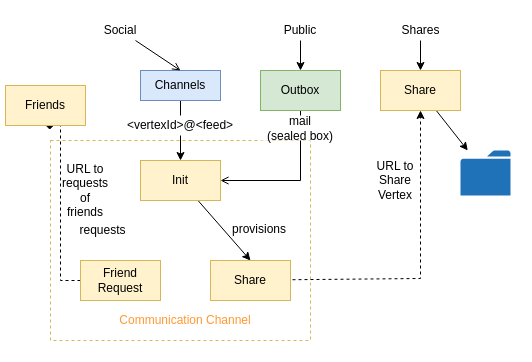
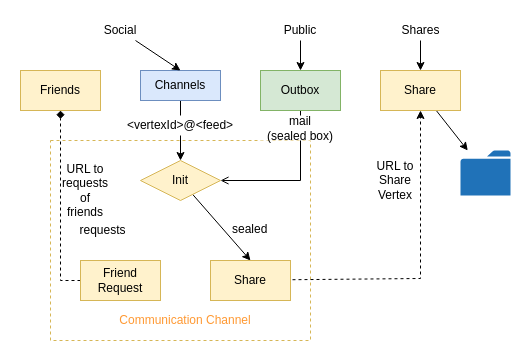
  <mxCell id="0" />
  <mxCell id="1" parent="0" />
  <mxCell id="2" value="" style="rounded=0;whiteSpace=wrap;html=1;dashed=1;strokeColor=#d6b656;fillColor=none;" vertex="1" parent="1"><mxGeometry x="50" y="140" width="260" height="200" as="geometry" /></mxCell>
  <mxCell id="3" style="edgeStyle=orthogonalEdgeStyle;rounded=0;orthogonalLoop=1;jettySize=auto;html=1;entryX=1;entryY=0.5;entryDx=0;entryDy=0;exitX=0.5;exitY=1;exitDx=0;exitDy=0;endArrow=open;" edge="1" parent="1" source="4" target="8"><mxGeometry relative="1" as="geometry" /></mxCell>
  <mxCell id="4" value="Outbox" style="rounded=0;whiteSpace=wrap;html=1;fillColor=#d5e8d4;strokeColor=#82b366;" vertex="1" parent="1"><mxGeometry x="260" y="70" width="80" height="40" as="geometry" /></mxCell>
  <mxCell id="5" value="" style="edgeStyle=none;rounded=0;orthogonalLoop=1;jettySize=auto;html=1;" edge="1" parent="1" source="6" target="8"><mxGeometry relative="1" as="geometry" /></mxCell>
  <mxCell id="6" value="Channels" style="rounded=0;whiteSpace=wrap;html=1;fillColor=#dae8fc;strokeColor=#6c8ebf;" vertex="1" parent="1"><mxGeometry x="140" y="70" width="80" height="30" as="geometry" /></mxCell>
  <mxCell id="7" style="rounded=0;orthogonalLoop=1;jettySize=auto;html=1;entryX=0.5;entryY=0;entryDx=0;entryDy=0;" edge="1" parent="1" source="8" target="10"><mxGeometry relative="1" as="geometry" /></mxCell>
- <mxCell id="8" value="Init" style="rounded=0;whiteSpace=wrap;html=1;fillColor=#fff2cc;strokeColor=#d6b656;" vertex="1" parent="1"><mxGeometry x="140" y="160" width="80" height="40" as="geometry" /></mxCell>
+ <mxCell id="8" value="Init" style="rhombus;whiteSpace=wrap;html=1;fillColor=#fff2cc;strokeColor=#d6b656;" vertex="1" parent="1"><mxGeometry x="140" y="160" width="80" height="40" as="geometry" /></mxCell>
  <mxCell id="9" style="edgeStyle=none;rounded=0;orthogonalLoop=1;jettySize=auto;html=1;entryX=0.5;entryY=1;entryDx=0;entryDy=0;dashed=1;" edge="1" parent="1" target="23"><mxGeometry relative="1" as="geometry"><mxPoint x="250" y="279.619" as="sourcePoint" /><Array as="points"><mxPoint x="420" y="278" /></Array></mxGeometry></mxCell>
  <mxCell id="10" value="Share" style="rounded=0;whiteSpace=wrap;html=1;fillColor=#fff2cc;strokeColor=#d6b656;" vertex="1" parent="1"><mxGeometry x="210" y="260" width="80" height="40" as="geometry" /></mxCell>
  <mxCell id="11" style="edgeStyle=orthogonalEdgeStyle;rounded=0;orthogonalLoop=1;jettySize=auto;html=1;entryX=0.5;entryY=1;entryDx=0;entryDy=0;dashed=1;endArrow=diamond;" edge="1" parent="1" source="12" target="16"><mxGeometry relative="1" as="geometry"><Array as="points"><mxPoint x="60" y="280" /></Array></mxGeometry></mxCell>
  <mxCell id="12" value="Friend Request" style="rounded=0;whiteSpace=wrap;html=1;fillColor=#fff2cc;strokeColor=#d6b656;" vertex="1" parent="1"><mxGeometry x="80" y="260" width="80" height="40" as="geometry" /></mxCell>
  <mxCell id="13" value="&lt;span style=&quot;color: rgb(0 , 0 , 0) ; font-family: &amp;#34;helvetica&amp;#34; ; font-size: 12px ; font-style: normal ; font-weight: 400 ; letter-spacing: normal ; text-align: center ; text-indent: 0px ; text-transform: none ; word-spacing: 0px ; display: inline ; float: none&quot;&gt;&amp;lt;vertexId&amp;gt;@&amp;lt;feed&amp;gt;&lt;/span&gt;" style="text;html=1;strokeColor=none;align=center;verticalAlign=middle;whiteSpace=wrap;rounded=0;fillColor=#FFFFFF;labelBackgroundColor=none;" vertex="1" parent="1"><mxGeometry x="130" y="115" width="100" height="20" as="geometry" /></mxCell>
  <mxCell id="14" value="requests" style="text;html=1;strokeColor=none;fillColor=none;align=center;verticalAlign=middle;whiteSpace=wrap;rounded=0;" vertex="1" parent="1"><mxGeometry x="75" y="220" width="55" height="20" as="geometry" /></mxCell>
- <mxCell id="15" value="&lt;span style=&quot;color: rgb(0, 0, 0); font-family: helvetica; font-size: 12px; font-style: normal; font-weight: 400; letter-spacing: normal; text-align: center; text-indent: 0px; text-transform: none; word-spacing: 0px; display: inline; float: none;&quot;&gt;provisions&lt;/span&gt;" style="text;whiteSpace=wrap;html=1;labelBackgroundColor=none;" vertex="1" parent="1"><mxGeometry x="230" y="215" width="70" height="30" as="geometry" /></mxCell>
- <mxCell id="16" value="Friends" style="rounded=0;whiteSpace=wrap;html=1;fillColor=#fff2cc;strokeColor=#d6b656;" vertex="1" parent="1"><mxGeometry x="5" y="85" width="80" height="40" as="geometry" /></mxCell>
+ <mxCell id="15" value="&lt;span style=&quot;color: rgb(0, 0, 0); font-family: helvetica; font-size: 12px; font-style: normal; font-weight: 400; letter-spacing: normal; text-align: center; text-indent: 0px; text-transform: none; word-spacing: 0px; display: inline; float: none;&quot;&gt;sealed&lt;/span&gt;" style="text;whiteSpace=wrap;html=1;labelBackgroundColor=none;" vertex="1" parent="1"><mxGeometry x="230" y="215" width="70" height="30" as="geometry" /></mxCell>
+ <mxCell id="16" value="Friends" style="rounded=0;whiteSpace=wrap;html=1;fillColor=#fff2cc;strokeColor=#d6b656;" vertex="1" parent="1"><mxGeometry x="20" y="70" width="80" height="40" as="geometry" /></mxCell>
  <mxCell id="17" value="URL to requests of friends" style="text;html=1;strokeColor=none;fillColor=none;align=center;verticalAlign=middle;whiteSpace=wrap;rounded=0;" vertex="1" parent="1"><mxGeometry x="60" y="170" width="50" height="40" as="geometry" /></mxCell>
- <mxCell id="18" style="rounded=0;orthogonalLoop=1;jettySize=auto;html=1;entryX=0.5;entryY=0;entryDx=0;entryDy=0;endArrow=open;" edge="1" parent="1" source="19" target="6"><mxGeometry relative="1" as="geometry" /></mxCell>
+ <mxCell id="18" style="rounded=0;orthogonalLoop=1;jettySize=auto;html=1;entryX=0.5;entryY=0;entryDx=0;entryDy=0;" edge="1" parent="1" source="19" target="6"><mxGeometry relative="1" as="geometry" /></mxCell>
  <mxCell id="19" value="Social" style="text;html=1;strokeColor=none;fillColor=none;align=center;verticalAlign=middle;whiteSpace=wrap;rounded=0;" vertex="1" parent="1"><mxGeometry x="100" y="20" width="40" height="20" as="geometry" /></mxCell>
  <mxCell id="20" style="edgeStyle=orthogonalEdgeStyle;rounded=0;orthogonalLoop=1;jettySize=auto;html=1;entryX=0.5;entryY=0;entryDx=0;entryDy=0;" edge="1" parent="1" source="21" target="4"><mxGeometry relative="1" as="geometry" /></mxCell>
  <mxCell id="21" value="Public" style="text;html=1;strokeColor=none;fillColor=none;align=center;verticalAlign=middle;whiteSpace=wrap;rounded=0;" vertex="1" parent="1"><mxGeometry x="280" y="20" width="40" height="20" as="geometry" /></mxCell>
  <mxCell id="22" style="edgeStyle=none;rounded=0;orthogonalLoop=1;jettySize=auto;html=1;" edge="1" parent="1" source="23" target="28"><mxGeometry relative="1" as="geometry" /></mxCell>
  <mxCell id="23" value="Share" style="rounded=0;whiteSpace=wrap;html=1;fillColor=#fff2cc;strokeColor=#d6b656;" vertex="1" parent="1"><mxGeometry x="380" y="70" width="80" height="40" as="geometry" /></mxCell>
  <mxCell id="24" value="URL to Share Vertex" style="text;html=1;strokeColor=none;fillColor=none;align=center;verticalAlign=middle;whiteSpace=wrap;rounded=0;" vertex="1" parent="1"><mxGeometry x="360" y="160" width="70" height="40" as="geometry" /></mxCell>
  <mxCell id="25" style="edgeStyle=none;rounded=0;orthogonalLoop=1;jettySize=auto;html=1;entryX=0.5;entryY=0;entryDx=0;entryDy=0;" edge="1" parent="1" source="26" target="23"><mxGeometry relative="1" as="geometry" /></mxCell>
  <mxCell id="26" value="Shares" style="text;html=1;align=center;verticalAlign=middle;resizable=0;points=[];autosize=1;" vertex="1" parent="1"><mxGeometry x="395" y="20" width="50" height="20" as="geometry" /></mxCell>
  <mxCell id="27" value="&lt;font color=&quot;#ff9933&quot;&gt;Communication Channel&lt;/font&gt;" style="text;html=1;strokeColor=none;fillColor=none;align=center;verticalAlign=middle;whiteSpace=wrap;rounded=0;dashed=1;" vertex="1" parent="1"><mxGeometry x="110" y="300" width="150" height="40" as="geometry" /></mxCell>
  <mxCell id="28" value="" style="pointerEvents=1;shadow=0;dashed=0;html=1;strokeColor=none;labelPosition=center;verticalLabelPosition=bottom;verticalAlign=top;outlineConnect=0;align=center;shape=mxgraph.office.concepts.folder;fillColor=#2072B8;" vertex="1" parent="1"><mxGeometry x="460" y="150" width="50" height="45" as="geometry" /></mxCell>
  <mxCell id="29" value="mail&lt;br&gt;(sealed box)" style="text;html=1;strokeColor=none;align=center;verticalAlign=middle;whiteSpace=wrap;rounded=0;dashed=1;fillColor=#ffffff;" vertex="1" parent="1"><mxGeometry x="260" y="115" width="80" height="25" as="geometry" /></mxCell>
